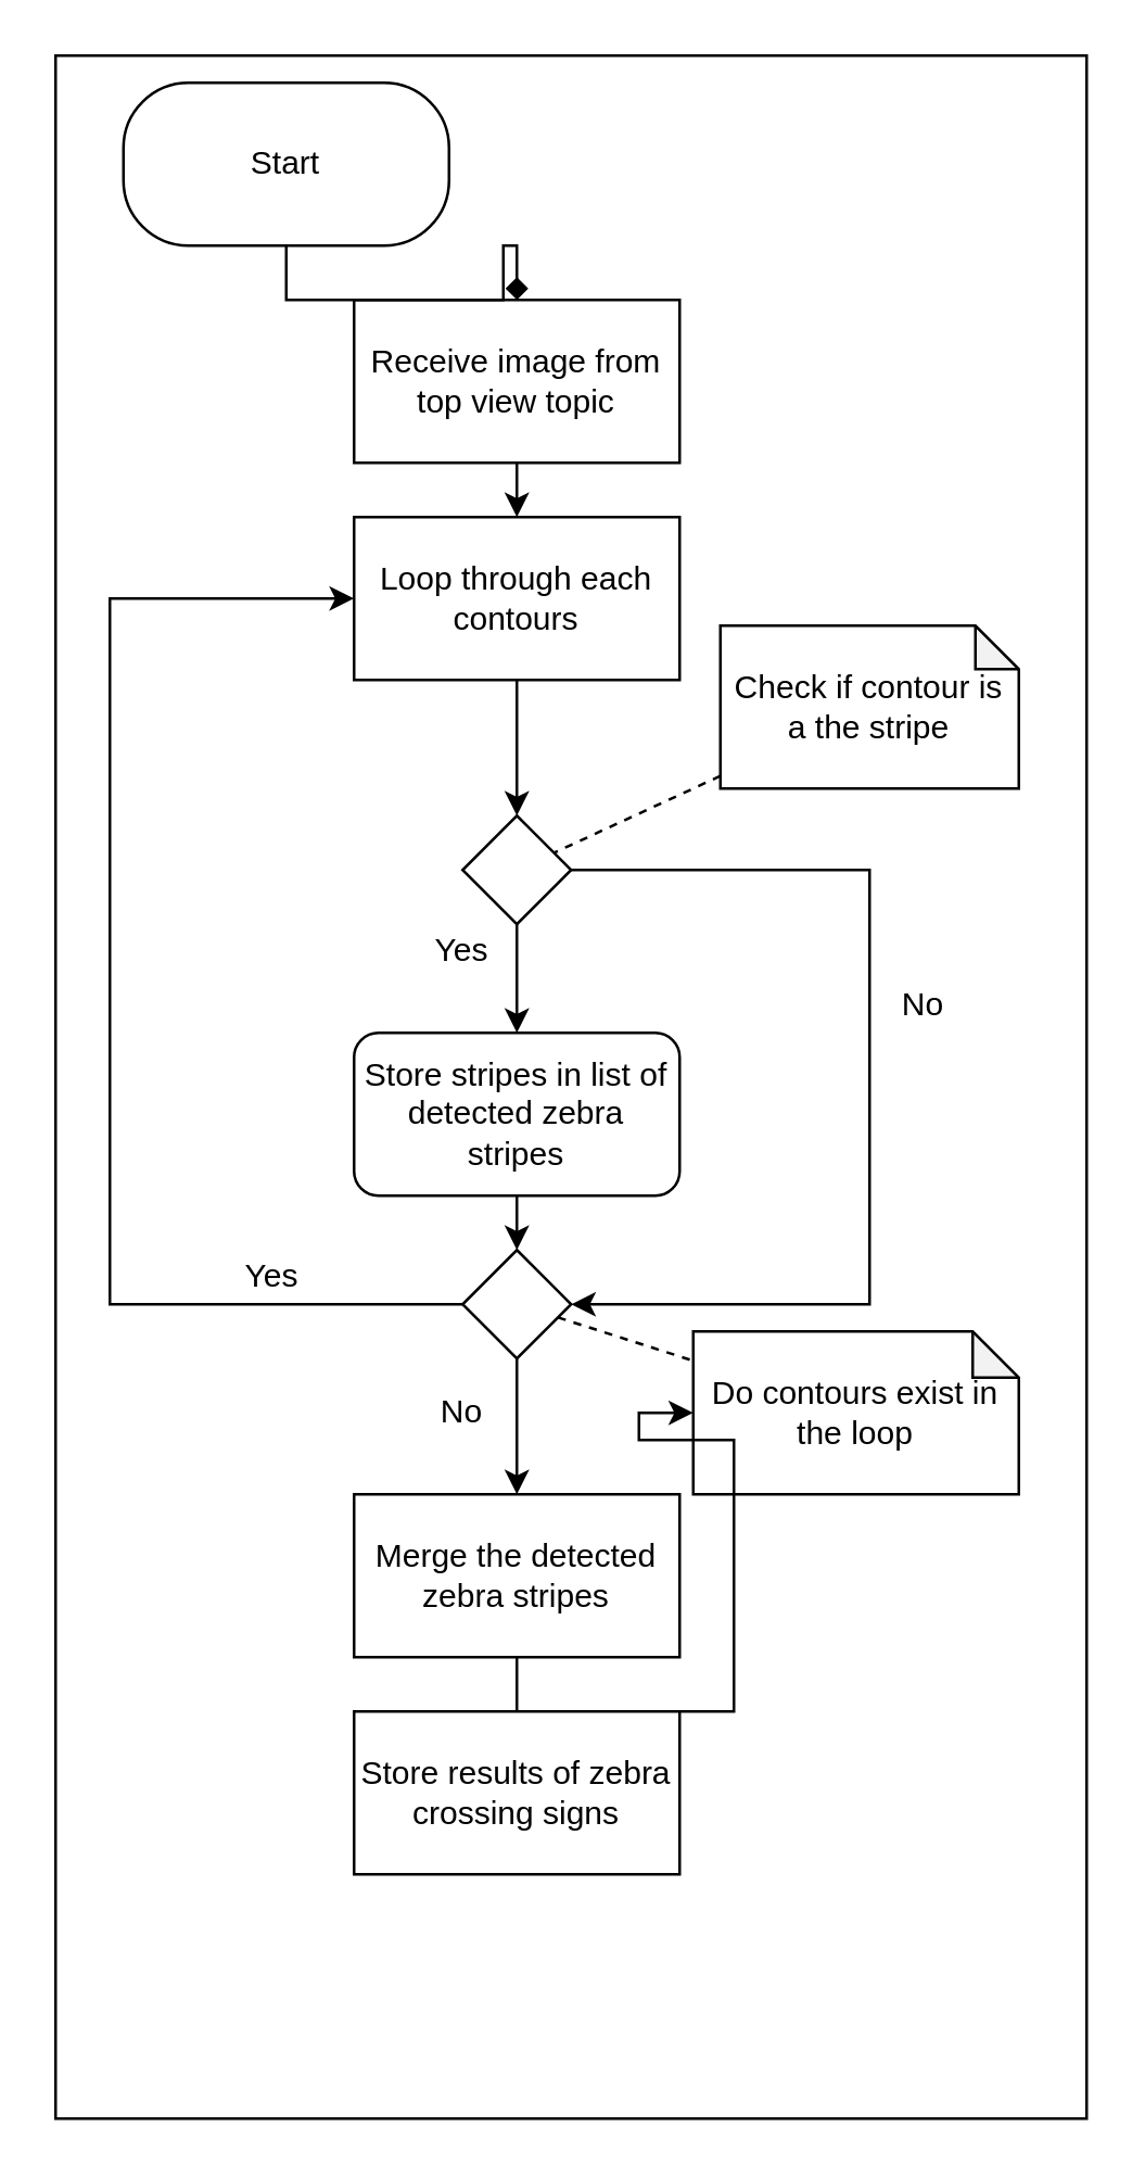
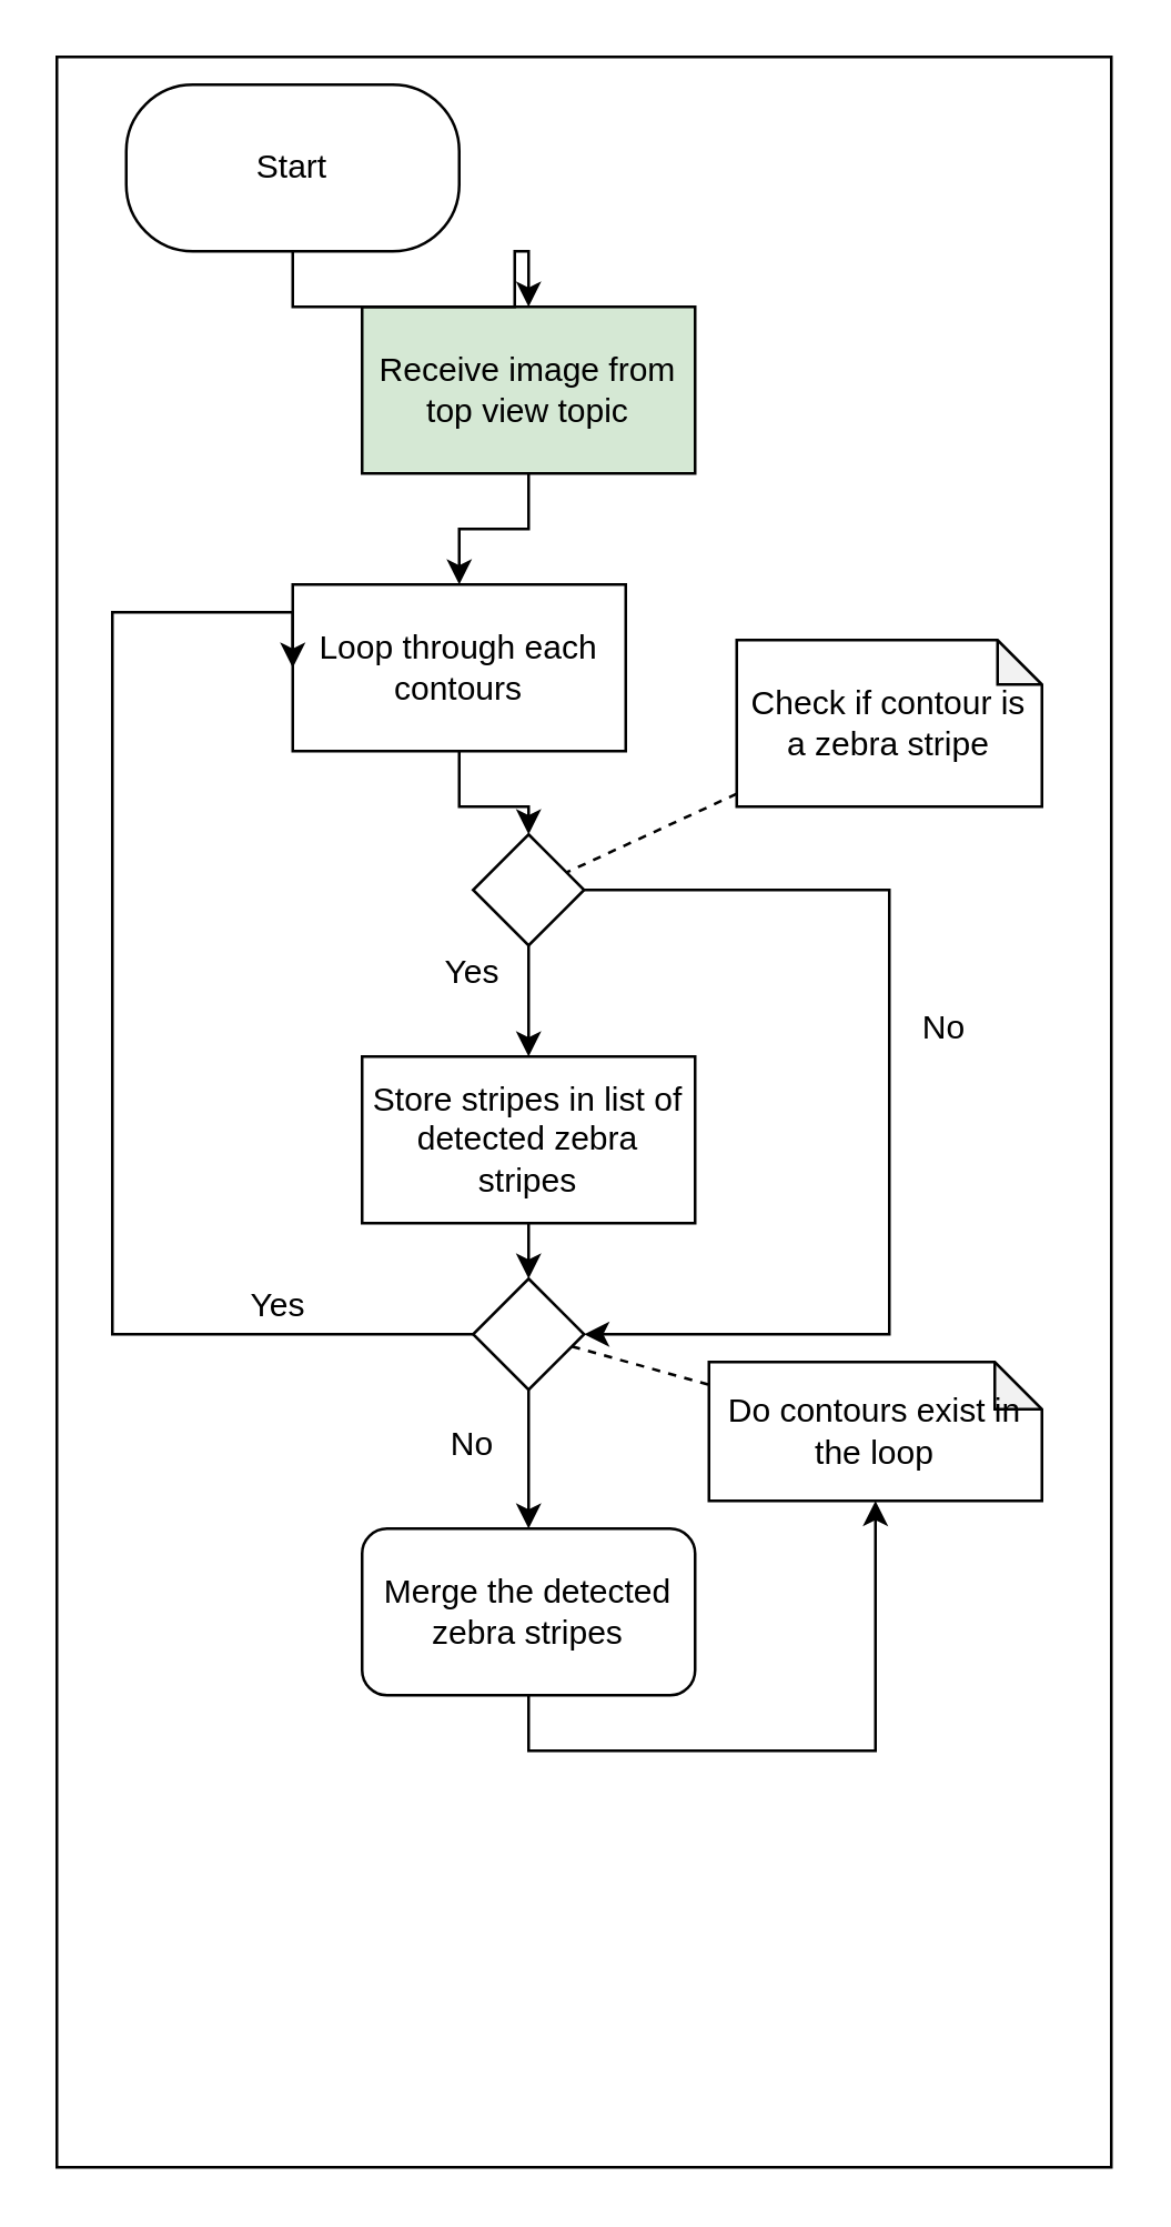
  <mxCell id="0" />
  <mxCell id="1" parent="0" />
  <mxCell id="2" value="" style="rounded=0;whiteSpace=wrap;html=1;" parent="1" vertex="1"><mxGeometry x="20" y="20" width="380" height="760" as="geometry" /></mxCell>
  <mxCell id="3" style="edgeStyle=orthogonalEdgeStyle;rounded=0;orthogonalLoop=1;jettySize=auto;html=1;exitX=0.5;exitY=1;exitDx=0;exitDy=0;entryX=0.5;entryY=0;entryDx=0;entryDy=0;" parent="1" source="4" target="6" edge="1"><mxGeometry relative="1" as="geometry" /></mxCell>
- <mxCell id="4" value="Receive image from top view topic" style="rounded=0;whiteSpace=wrap;html=1;" parent="1" vertex="1"><mxGeometry x="130" y="110" width="120" height="60" as="geometry" /></mxCell>
+ <mxCell id="4" value="Receive image from top view topic" style="rounded=0;whiteSpace=wrap;html=1;fillColor=#d5e8d4;" parent="1" vertex="1"><mxGeometry x="130" y="110" width="120" height="60" as="geometry" /></mxCell>
  <mxCell id="5" style="edgeStyle=orthogonalEdgeStyle;rounded=0;orthogonalLoop=1;jettySize=auto;html=1;exitX=0.5;exitY=1;exitDx=0;exitDy=0;" edge="1" parent="1" source="6" target="20"><mxGeometry relative="1" as="geometry" /></mxCell>
- <mxCell id="6" value="Loop through each contours" style="rounded=0;whiteSpace=wrap;html=1;" parent="1" vertex="1"><mxGeometry x="130" y="190" width="120" height="60" as="geometry" /></mxCell>
+ <mxCell id="6" value="Loop through each contours" style="rounded=0;whiteSpace=wrap;html=1;" parent="1" vertex="1"><mxGeometry x="105" y="210" width="120" height="60" as="geometry" /></mxCell>
  <mxCell id="7" style="edgeStyle=orthogonalEdgeStyle;rounded=0;orthogonalLoop=1;jettySize=auto;html=1;exitX=0.5;exitY=1;exitDx=0;exitDy=0;entryX=0.5;entryY=0;entryDx=0;entryDy=0;" edge="1" parent="1" source="8" target="13"><mxGeometry relative="1" as="geometry" /></mxCell>
- <mxCell id="8" value="Store stripes in list of detected zebra stripes" style="whiteSpace=wrap;html=1;rounded=1;" parent="1" vertex="1"><mxGeometry x="130" y="380" width="120" height="60" as="geometry" /></mxCell>
- <mxCell id="9" style="edgeStyle=orthogonalEdgeStyle;rounded=0;orthogonalLoop=1;jettySize=auto;html=1;exitX=0.5;exitY=1;exitDx=0;exitDy=0;entryX=0.5;entryY=0;entryDx=0;entryDy=0;endArrow=diamond;" parent="1" source="10" target="4" edge="1"><mxGeometry relative="1" as="geometry" /></mxCell>
+ <mxCell id="8" value="Store stripes in list of detected zebra stripes" style="rounded=0;whiteSpace=wrap;html=1;" parent="1" vertex="1"><mxGeometry x="130" y="380" width="120" height="60" as="geometry" /></mxCell>
+ <mxCell id="9" style="edgeStyle=orthogonalEdgeStyle;rounded=0;orthogonalLoop=1;jettySize=auto;html=1;exitX=0.5;exitY=1;exitDx=0;exitDy=0;entryX=0.5;entryY=0;entryDx=0;entryDy=0;" parent="1" source="10" target="4" edge="1"><mxGeometry relative="1" as="geometry" /></mxCell>
  <mxCell id="10" value="Start" style="rounded=1;whiteSpace=wrap;html=1;arcSize=40;" parent="1" vertex="1"><mxGeometry x="45" y="30" width="120" height="60" as="geometry" /></mxCell>
  <mxCell id="11" style="edgeStyle=orthogonalEdgeStyle;rounded=0;orthogonalLoop=1;jettySize=auto;html=1;exitX=0;exitY=0.5;exitDx=0;exitDy=0;entryX=0;entryY=0.5;entryDx=0;entryDy=0;" parent="1" source="13" target="6" edge="1"><mxGeometry relative="1" as="geometry"><Array as="points"><mxPoint x="40" y="480" /><mxPoint x="40" y="220" /></Array></mxGeometry></mxCell>
  <mxCell id="12" style="edgeStyle=orthogonalEdgeStyle;rounded=0;orthogonalLoop=1;jettySize=auto;html=1;exitX=0.5;exitY=1;exitDx=0;exitDy=0;" edge="1" parent="1" source="13" target="24"><mxGeometry relative="1" as="geometry" /></mxCell>
  <mxCell id="13" value="" style="rhombus;whiteSpace=wrap;html=1;" parent="1" vertex="1"><mxGeometry x="170" y="460" width="40" height="40" as="geometry" /></mxCell>
- <mxCell id="14" value="Do contours exist in the loop" style="shape=note;whiteSpace=wrap;html=1;backgroundOutline=1;darkOpacity=0.05;size=17;" parent="1" vertex="1"><mxGeometry x="255" y="490" width="120" height="60" as="geometry" /></mxCell>
+ <mxCell id="14" value="Do contours exist in the loop" style="shape=note;whiteSpace=wrap;html=1;backgroundOutline=1;darkOpacity=0.05;size=17;" parent="1" vertex="1"><mxGeometry x="255" y="490" width="120" height="50" as="geometry" /></mxCell>
  <mxCell id="15" value="" style="endArrow=none;html=1;dashed=1;" parent="1" source="13" target="14" edge="1"><mxGeometry width="50" height="50" relative="1" as="geometry"><mxPoint x="230" y="710" as="sourcePoint" /><mxPoint x="280" y="660" as="targetPoint" /></mxGeometry></mxCell>
  <mxCell id="16" value="No" style="text;html=1;strokeColor=none;fillColor=none;align=center;verticalAlign=middle;whiteSpace=wrap;rounded=0;" parent="1" vertex="1"><mxGeometry x="150" y="510" width="40" height="20" as="geometry" /></mxCell>
  <mxCell id="17" value="Yes" style="text;html=1;strokeColor=none;fillColor=none;align=center;verticalAlign=middle;whiteSpace=wrap;rounded=0;" parent="1" vertex="1"><mxGeometry x="80" y="460" width="40" height="20" as="geometry" /></mxCell>
  <mxCell id="18" style="edgeStyle=orthogonalEdgeStyle;rounded=0;orthogonalLoop=1;jettySize=auto;html=1;exitX=0.5;exitY=1;exitDx=0;exitDy=0;" edge="1" parent="1" source="20" target="8"><mxGeometry relative="1" as="geometry" /></mxCell>
  <mxCell id="19" style="edgeStyle=orthogonalEdgeStyle;rounded=0;orthogonalLoop=1;jettySize=auto;html=1;exitX=1;exitY=0.5;exitDx=0;exitDy=0;entryX=1;entryY=0.5;entryDx=0;entryDy=0;" edge="1" parent="1" source="20" target="13"><mxGeometry relative="1" as="geometry"><Array as="points"><mxPoint x="320" y="320" /><mxPoint x="320" y="480" /></Array></mxGeometry></mxCell>
  <mxCell id="20" value="" style="rhombus;whiteSpace=wrap;html=1;" vertex="1" parent="1"><mxGeometry x="170" y="300" width="40" height="40" as="geometry" /></mxCell>
  <mxCell id="21" value="Yes" style="text;html=1;strokeColor=none;fillColor=none;align=center;verticalAlign=middle;whiteSpace=wrap;rounded=0;rotation=0;" vertex="1" parent="1"><mxGeometry x="150" y="340" width="40" height="20" as="geometry" /></mxCell>
  <mxCell id="22" value="No" style="text;html=1;strokeColor=none;fillColor=none;align=center;verticalAlign=middle;whiteSpace=wrap;rounded=0;" vertex="1" parent="1"><mxGeometry x="320" y="360" width="40" height="20" as="geometry" /></mxCell>
  <mxCell id="23" style="edgeStyle=orthogonalEdgeStyle;rounded=0;orthogonalLoop=1;jettySize=auto;html=1;exitX=0.5;exitY=1;exitDx=0;exitDy=0;" edge="1" parent="1" source="24" target="14"><mxGeometry relative="1" as="geometry" /></mxCell>
- <mxCell id="24" value="Merge the detected zebra stripes" style="rounded=0;whiteSpace=wrap;html=1;" vertex="1" parent="1"><mxGeometry x="130" y="550" width="120" height="60" as="geometry" /></mxCell>
- <mxCell id="25" value="Store results of zebra crossing signs" style="rounded=0;whiteSpace=wrap;html=1;" vertex="1" parent="1"><mxGeometry x="130" y="630" width="120" height="60" as="geometry" /></mxCell>
- <mxCell id="26" value="Check if contour is a the stripe" style="shape=note;whiteSpace=wrap;html=1;backgroundOutline=1;darkOpacity=0.05;size=16;" vertex="1" parent="1"><mxGeometry x="265" y="230" width="110" height="60" as="geometry" /></mxCell>
+ <mxCell id="24" value="Merge the detected zebra stripes" style="whiteSpace=wrap;html=1;rounded=1;" vertex="1" parent="1"><mxGeometry x="130" y="550" width="120" height="60" as="geometry" /></mxCell>
+ <mxCell id="26" value="Check if contour is a zebra stripe" style="shape=note;whiteSpace=wrap;html=1;backgroundOutline=1;darkOpacity=0.05;size=16;" vertex="1" parent="1"><mxGeometry x="265" y="230" width="110" height="60" as="geometry" /></mxCell>
  <mxCell id="27" value="" style="endArrow=none;html=1;dashed=1;" edge="1" parent="1" source="26" target="20"><mxGeometry width="50" height="50" relative="1" as="geometry"><mxPoint x="20" y="890" as="sourcePoint" /><mxPoint x="70" y="840" as="targetPoint" /></mxGeometry></mxCell>
